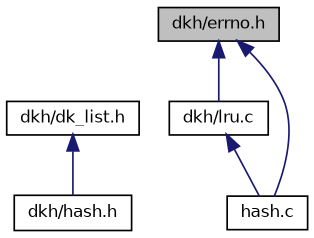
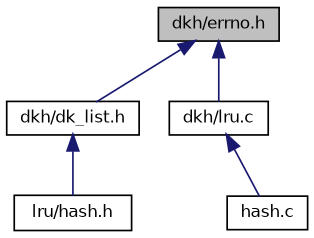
  digraph {
    node [color=black fillcolor=white fontname=Helvetica fontsize=10 shape=record style=filled]
    edge [color=midnightblue dir=back fontname=Helvetica fontsize=10 labelfontname=Helvetica labelfontsize=10 style=solid]
    n1 [fillcolor=grey75 fontcolor=black height=0.2 label="dkh/errno.h" width=0.4]
    n2 [height=0.2 label="dkh/dk_list.h" width=0.4]
    n3 [height=0.2 label="dkh/lru.c" width=0.4]
-   n4 [height=0.2 label="dkh/hash.h" width=0.4]
+   n4 [height=0.2 label="lru/hash.h" width=0.4]
    n5 [height=0.2 label="hash.c" width=0.4]
-   n1 -> n5
+   n1 -> n2
    n1 -> n3
    n2 -> n4
    n3 -> n5
  }
